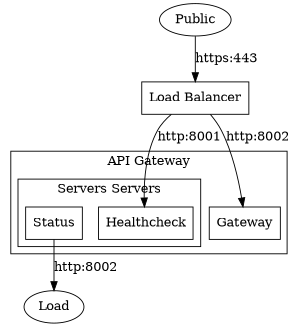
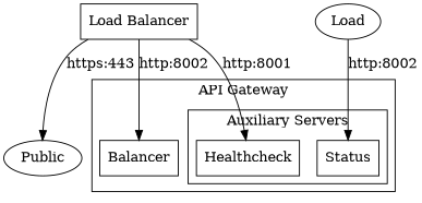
  digraph {
    node [shape=box]
    n1 [label=Healthcheck]
    n2 [label=Status]
-   n3 [label=Gateway]
+   n3 [label=Balancer]
    n4 [label=Public shape=""]
    n5 [label="Load Balancer"]
    n6 [label=Load rank=max shape=""]
    subgraph cluster_1 {
      label="API Gateway"
      n3
      subgraph cluster_2 {
-       label="Servers Servers"
+       label="Auxiliary Servers"
        n1
        n2
      }
    }
-   n4 -> n5 [label="https:443"]
+   n5 -> n4 [label="https:443"]
    n5 -> n1 [label="http:8001"]
    n5 -> n3 [label="http:8002"]
-   n2 -> n6 [label="http:8002"]
+   n6 -> n2 [label="http:8002"]
  }
